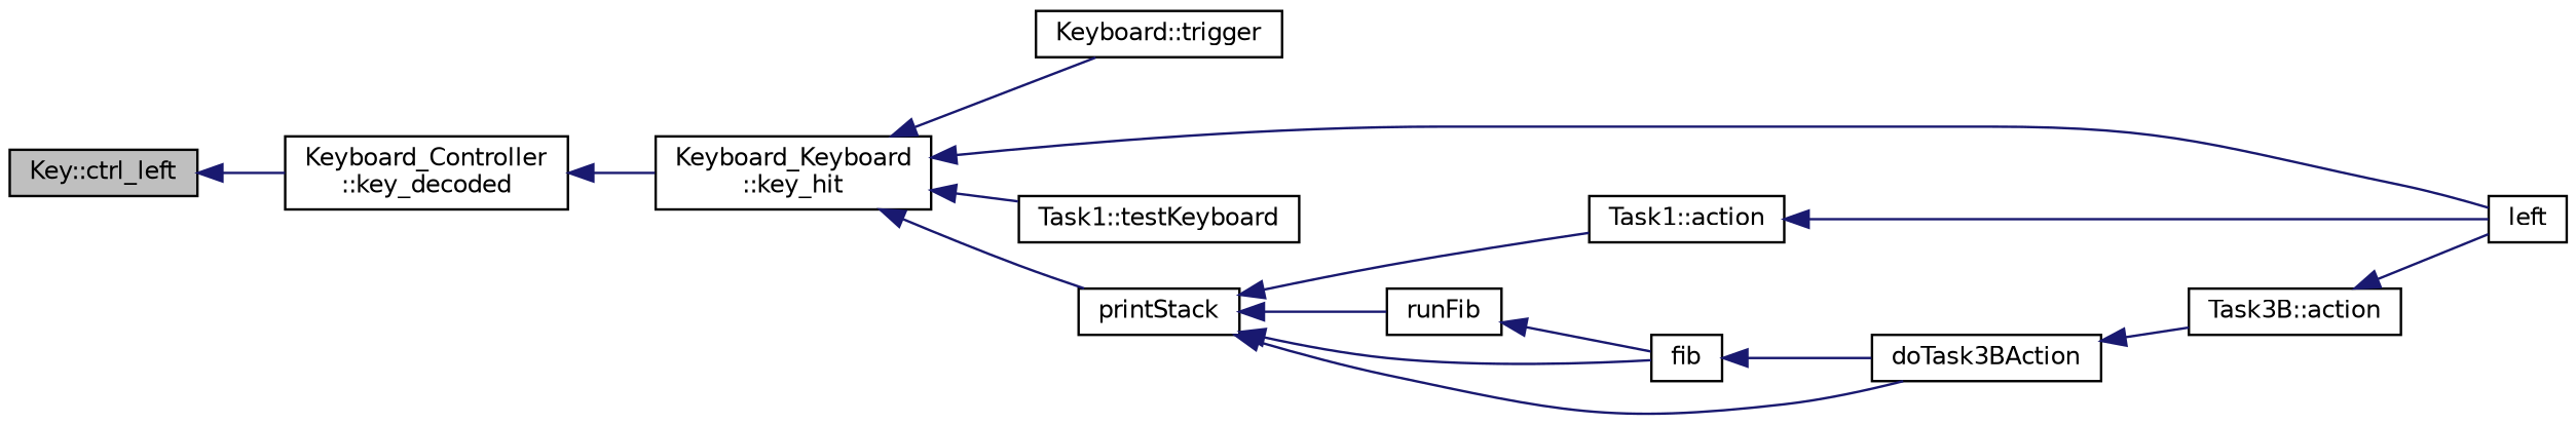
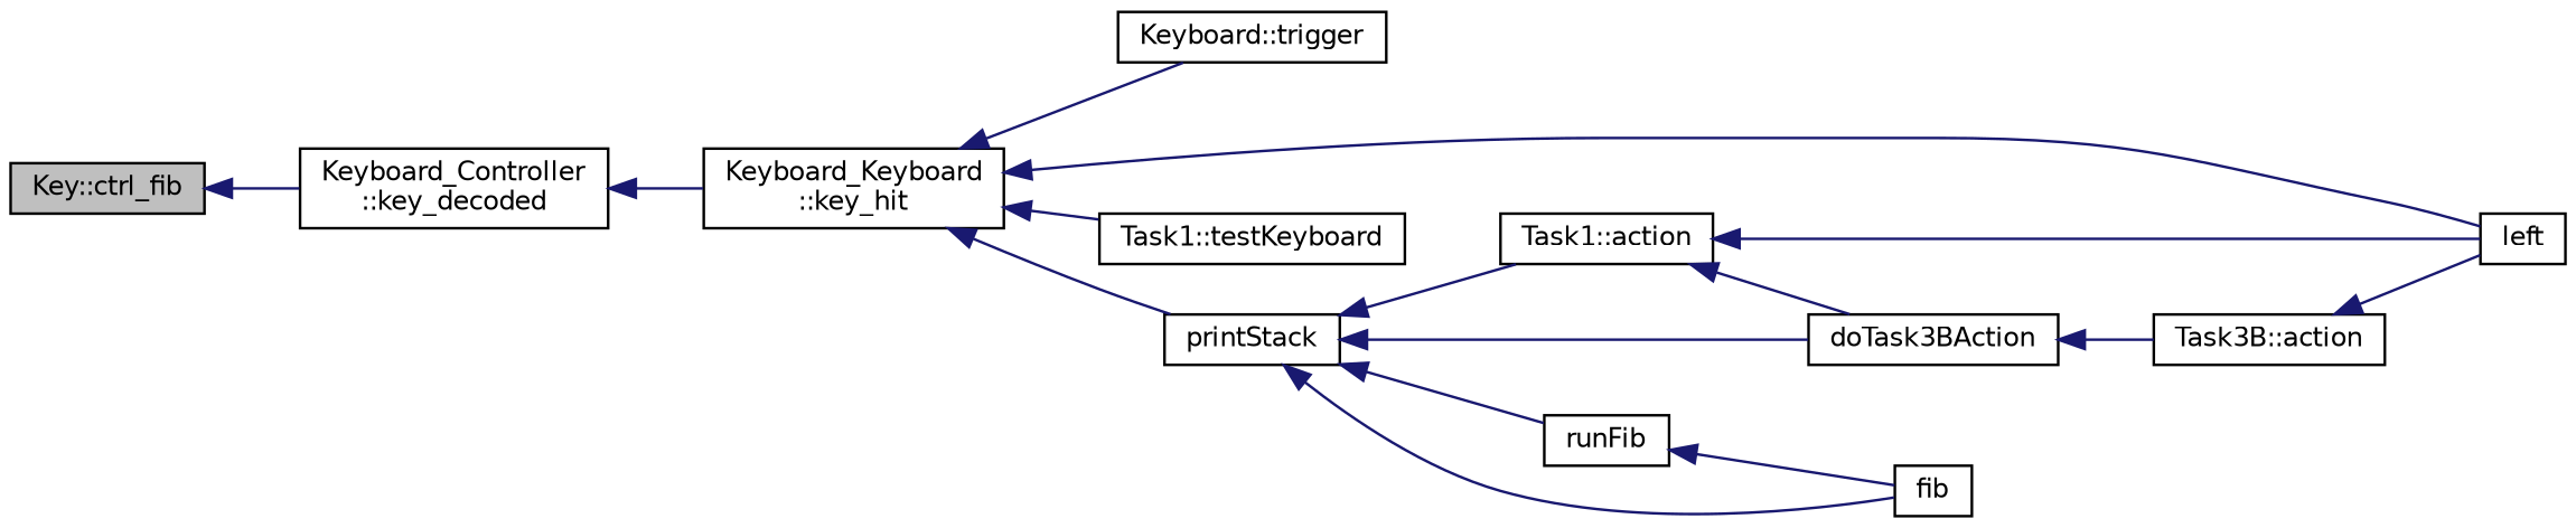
  digraph {
    rankdir=LR
    node [color=black fontname=Helvetica fontsize=10 shape=record]
    edge [color=midnightblue dir=back fontname=Helvetica fontsize=10 labelfontname=Helvetica labelfontsize=10 style=solid]
-   n1 [fillcolor=grey75 fontcolor=black height=0.2 label="Key::ctrl_left" style=filled width=0.4]
+   n1 [fillcolor=grey75 fontcolor=black height=0.2 label="Key::ctrl_fib" style=filled width=0.4]
    n2 [height=0.2 label="Keyboard_Controller\l::key_decoded" width=0.4]
    n3 [height=0.2 label="Keyboard_Keyboard\l::key_hit" width=0.4]
    n4 [height=0.2 label="Keyboard::trigger" width=0.4]
    n5 [height=0.2 label=left width=0.4]
    n6 [height=0.2 label="Task1::testKeyboard" width=0.4]
    n7 [height=0.2 label=printStack width=0.4]
    n8 [height=0.2 label="Task1::action" width=0.4]
    n9 [height=0.2 label=runFib width=0.4]
    n10 [height=0.2 label=fib width=0.4]
    n11 [height=0.2 label=doTask3BAction width=0.4]
    n12 [height=0.2 label="Task3B::action" width=0.4]
    n1 -> n2
    n2 -> n3
    n3 -> n4
    n3 -> n5
    n3 -> n6
    n3 -> n7
    n7 -> n8
    n7 -> n9
    n7 -> n10
    n7 -> n11
    n8 -> n5
    n9 -> n10
-   n10 -> n11
+   n8 -> n11
    n11 -> n12
    n12 -> n5
  }
